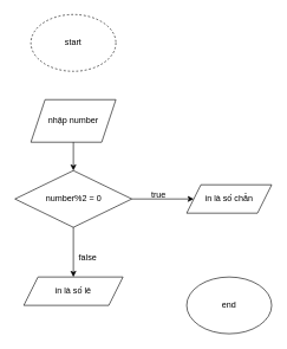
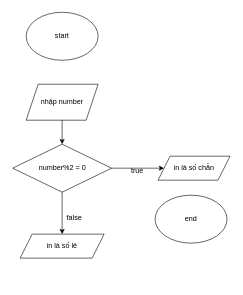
  <mxCell id="0" />
  <mxCell id="1" parent="0" />
- <mxCell id="2" value="start" style="ellipse;whiteSpace=wrap;html=1;dashed=1;" vertex="1" parent="1"><mxGeometry x="43" y="20" width="120" height="80" as="geometry" /></mxCell>
+ <mxCell id="2" value="start" style="ellipse;whiteSpace=wrap;html=1;" vertex="1" parent="1"><mxGeometry x="43" y="20" width="120" height="80" as="geometry" /></mxCell>
  <mxCell id="3" value="nhập number" style="shape=parallelogram;perimeter=parallelogramPerimeter;whiteSpace=wrap;html=1;fixedSize=1;" vertex="1" parent="1"><mxGeometry x="43" y="140" width="120" height="60" as="geometry" /></mxCell>
  <mxCell id="4" value="" style="endArrow=classic;html=1;rounded=0;exitX=0.5;exitY=1;exitDx=0;exitDy=0;" edge="1" parent="1" source="3"><mxGeometry width="50" height="50" relative="1" as="geometry"><mxPoint x="313" y="270" as="sourcePoint" /><mxPoint x="103" y="240" as="targetPoint" /></mxGeometry></mxCell>
- <mxCell id="5" value="end" style="ellipse;whiteSpace=wrap;html=1;" vertex="1" parent="1"><mxGeometry x="263" y="390" width="120" height="80" as="geometry" /></mxCell>
+ <mxCell id="5" value="end" style="ellipse;whiteSpace=wrap;html=1;" vertex="1" parent="1"><mxGeometry x="258" y="325" width="120" height="80" as="geometry" /></mxCell>
  <mxCell id="6" value="number%2 = 0" style="rhombus;whiteSpace=wrap;html=1;" vertex="1" parent="1"><mxGeometry x="20.5" y="240" width="165" height="80" as="geometry" /></mxCell>
  <mxCell id="7" value="" style="endArrow=classic;html=1;rounded=0;exitX=1;exitY=0.5;exitDx=0;exitDy=0;" edge="1" parent="1" source="6"><mxGeometry width="50" height="50" relative="1" as="geometry"><mxPoint x="313" y="370" as="sourcePoint" /><mxPoint x="273" y="280" as="targetPoint" /><Array as="points"><mxPoint x="253" y="280" /></Array></mxGeometry></mxCell>
  <mxCell id="8" value="" style="endArrow=classic;html=1;rounded=0;exitX=0.5;exitY=1;exitDx=0;exitDy=0;" edge="1" parent="1" source="6"><mxGeometry width="50" height="50" relative="1" as="geometry"><mxPoint x="313" y="370" as="sourcePoint" /><mxPoint x="103" y="390" as="targetPoint" /></mxGeometry></mxCell>
- <mxCell id="9" value="true" style="text;html=1;align=center;verticalAlign=middle;resizable=0;points=[];autosize=1;strokeColor=none;fillColor=none;" vertex="1" parent="1"><mxGeometry x="203" y="260" width="40" height="30" as="geometry" /></mxCell>
+ <mxCell id="9" value="true" style="text;html=1;align=center;verticalAlign=middle;resizable=0;points=[];autosize=1;strokeColor=none;fillColor=none;" vertex="1" parent="1"><mxGeometry x="208" y="270" width="40" height="30" as="geometry" /></mxCell>
  <mxCell id="10" value="false" style="text;html=1;align=center;verticalAlign=middle;resizable=0;points=[];autosize=1;strokeColor=none;fillColor=none;" vertex="1" parent="1"><mxGeometry x="98" y="348" width="50" height="30" as="geometry" /></mxCell>
  <mxCell id="11" value="in là số lẻ" style="shape=parallelogram;perimeter=parallelogramPerimeter;whiteSpace=wrap;html=1;fixedSize=1;" vertex="1" parent="1"><mxGeometry x="33" y="390" width="140" height="40" as="geometry" /></mxCell>
  <mxCell id="12" value="in là số chẵn" style="shape=parallelogram;perimeter=parallelogramPerimeter;whiteSpace=wrap;html=1;fixedSize=1;" vertex="1" parent="1"><mxGeometry x="263" y="260" width="120" height="40" as="geometry" /></mxCell>
